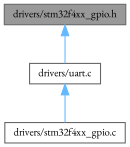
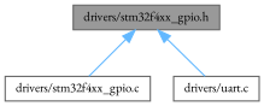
  digraph {
    fontname="EB Garamond"
    node [color=grey40 fillcolor=white fontname="EB Garamond" fontsize=10 shape=box style=filled]
    edge [color=steelblue1 dir=back fontname="EB Garamond" fontsize=10 labelfontname=Helvetica labelfontsize=10 style=solid]
    n1 [color=gray40 fillcolor=grey60 fontcolor=black height=0.2 label="drivers/stm32f4xx_gpio.h" width=0.4]
    n2 [height=0.2 label="drivers/stm32f4xx_gpio.c" width=0.4]
    n3 [height=0.2 label="drivers/uart.c" width=0.4]
-   n3 -> n2
+   n1 -> n2
    n1 -> n3
  }
